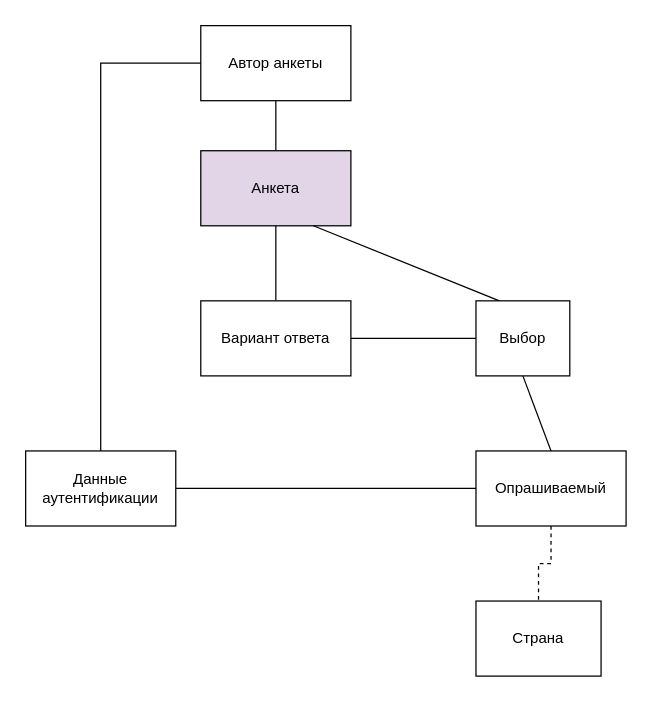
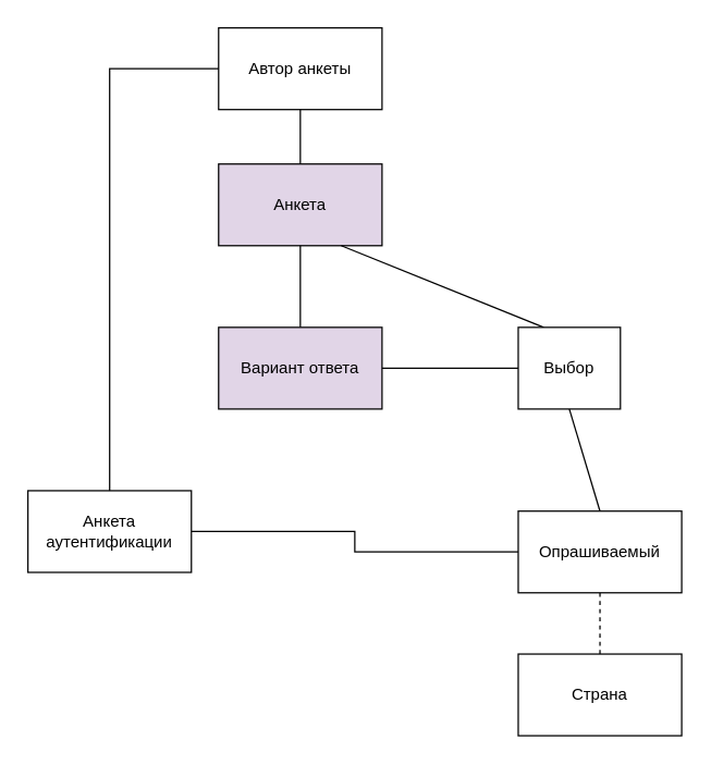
  <mxCell id="0" />
  <mxCell id="1" parent="0" />
  <mxCell id="2" value="Автор анкеты" style="rounded=0;whiteSpace=wrap;html=1;" parent="1" vertex="1"><mxGeometry x="160" y="20" width="120" height="60" as="geometry" /></mxCell>
  <mxCell id="3" value="Анкета" style="rounded=0;whiteSpace=wrap;html=1;fillColor=#e1d5e7;" parent="1" vertex="1"><mxGeometry x="160" y="120" width="120" height="60" as="geometry" /></mxCell>
  <mxCell id="4" style="edgeStyle=orthogonalEdgeStyle;rounded=0;orthogonalLoop=1;jettySize=auto;html=1;exitX=0.5;exitY=1;exitDx=0;exitDy=0;entryX=0.5;entryY=0;entryDx=0;entryDy=0;endArrow=none;endFill=0;dashed=1;" parent="1" source="5" target="13" edge="1"><mxGeometry relative="1" as="geometry" /></mxCell>
- <mxCell id="5" value="Опрашиваемый" style="rounded=0;whiteSpace=wrap;html=1;" parent="1" vertex="1"><mxGeometry x="380" y="360" width="120" height="60" as="geometry" /></mxCell>
+ <mxCell id="5" value="Опрашиваемый" style="rounded=0;whiteSpace=wrap;html=1;" parent="1" vertex="1"><mxGeometry x="380" y="375" width="120" height="60" as="geometry" /></mxCell>
  <mxCell id="6" value="" style="endArrow=none;html=1;rounded=0;entryX=0.5;entryY=1;entryDx=0;entryDy=0;" parent="1" source="3" target="2" edge="1"><mxGeometry width="50" height="50" relative="1" as="geometry"><mxPoint x="330" y="330" as="sourcePoint" /><mxPoint x="380" y="280" as="targetPoint" /></mxGeometry></mxCell>
  <mxCell id="7" value="" style="endArrow=none;html=1;rounded=0;entryX=0.75;entryY=1;entryDx=0;entryDy=0;exitX=0.25;exitY=0;exitDx=0;exitDy=0;" parent="1" source="9" target="3" edge="1"><mxGeometry width="50" height="50" relative="1" as="geometry"><mxPoint x="300" y="210" as="sourcePoint" /><mxPoint x="290" y="100" as="targetPoint" /></mxGeometry></mxCell>
  <mxCell id="8" value="" style="endArrow=none;html=1;rounded=0;exitX=0.5;exitY=0;exitDx=0;exitDy=0;entryX=0.5;entryY=1;entryDx=0;entryDy=0;" parent="1" source="5" target="9" edge="1"><mxGeometry width="50" height="50" relative="1" as="geometry"><mxPoint x="330" y="330" as="sourcePoint" /><mxPoint x="300" y="390" as="targetPoint" /></mxGeometry></mxCell>
  <mxCell id="9" value="Выбор" style="rounded=0;whiteSpace=wrap;html=1;" parent="1" vertex="1"><mxGeometry x="380" y="240" width="75" height="60" as="geometry" /></mxCell>
  <mxCell id="10" style="rounded=0;orthogonalLoop=1;jettySize=auto;html=1;exitX=0.5;exitY=0;exitDx=0;exitDy=0;endArrow=none;endFill=0;entryX=0.5;entryY=1;entryDx=0;entryDy=0;" parent="1" source="12" target="3" edge="1"><mxGeometry relative="1" as="geometry"><mxPoint x="140" y="380" as="targetPoint" /></mxGeometry></mxCell>
  <mxCell id="11" style="edgeStyle=orthogonalEdgeStyle;rounded=0;orthogonalLoop=1;jettySize=auto;html=1;exitX=1;exitY=0.5;exitDx=0;exitDy=0;entryX=0;entryY=0.5;entryDx=0;entryDy=0;endArrow=none;endFill=0;" parent="1" source="12" target="9" edge="1"><mxGeometry relative="1" as="geometry" /></mxCell>
- <mxCell id="12" value="Вариант ответа" style="rounded=0;whiteSpace=wrap;html=1;" parent="1" vertex="1"><mxGeometry x="160" y="240" width="120" height="60" as="geometry" /></mxCell>
- <mxCell id="13" value="Страна" style="rounded=0;whiteSpace=wrap;html=1;" parent="1" vertex="1"><mxGeometry x="380" y="480" width="100" height="60" as="geometry" /></mxCell>
+ <mxCell id="12" value="Вариант ответа" style="rounded=0;whiteSpace=wrap;html=1;fillColor=#e1d5e7;" parent="1" vertex="1"><mxGeometry x="160" y="240" width="120" height="60" as="geometry" /></mxCell>
+ <mxCell id="13" value="Страна" style="rounded=0;whiteSpace=wrap;html=1;" parent="1" vertex="1"><mxGeometry x="380" y="480" width="120" height="60" as="geometry" /></mxCell>
  <mxCell id="14" style="edgeStyle=orthogonalEdgeStyle;rounded=0;orthogonalLoop=1;jettySize=auto;html=1;exitX=1;exitY=0.5;exitDx=0;exitDy=0;entryX=0;entryY=0.5;entryDx=0;entryDy=0;endArrow=none;endFill=0;" edge="1" parent="1" source="16" target="5"><mxGeometry relative="1" as="geometry" /></mxCell>
  <mxCell id="15" style="edgeStyle=orthogonalEdgeStyle;rounded=0;orthogonalLoop=1;jettySize=auto;html=1;exitX=0.5;exitY=0;exitDx=0;exitDy=0;entryX=0;entryY=0.5;entryDx=0;entryDy=0;endArrow=none;endFill=0;" edge="1" parent="1" source="16" target="2"><mxGeometry relative="1" as="geometry" /></mxCell>
- <mxCell id="16" value="Данные аутентификации" style="rounded=0;whiteSpace=wrap;html=1;" vertex="1" parent="1"><mxGeometry x="20" y="360" width="120" height="60" as="geometry" /></mxCell>
+ <mxCell id="16" value="Анкета аутентификации" style="rounded=0;whiteSpace=wrap;html=1;" vertex="1" parent="1"><mxGeometry x="20" y="360" width="120" height="60" as="geometry" /></mxCell>
